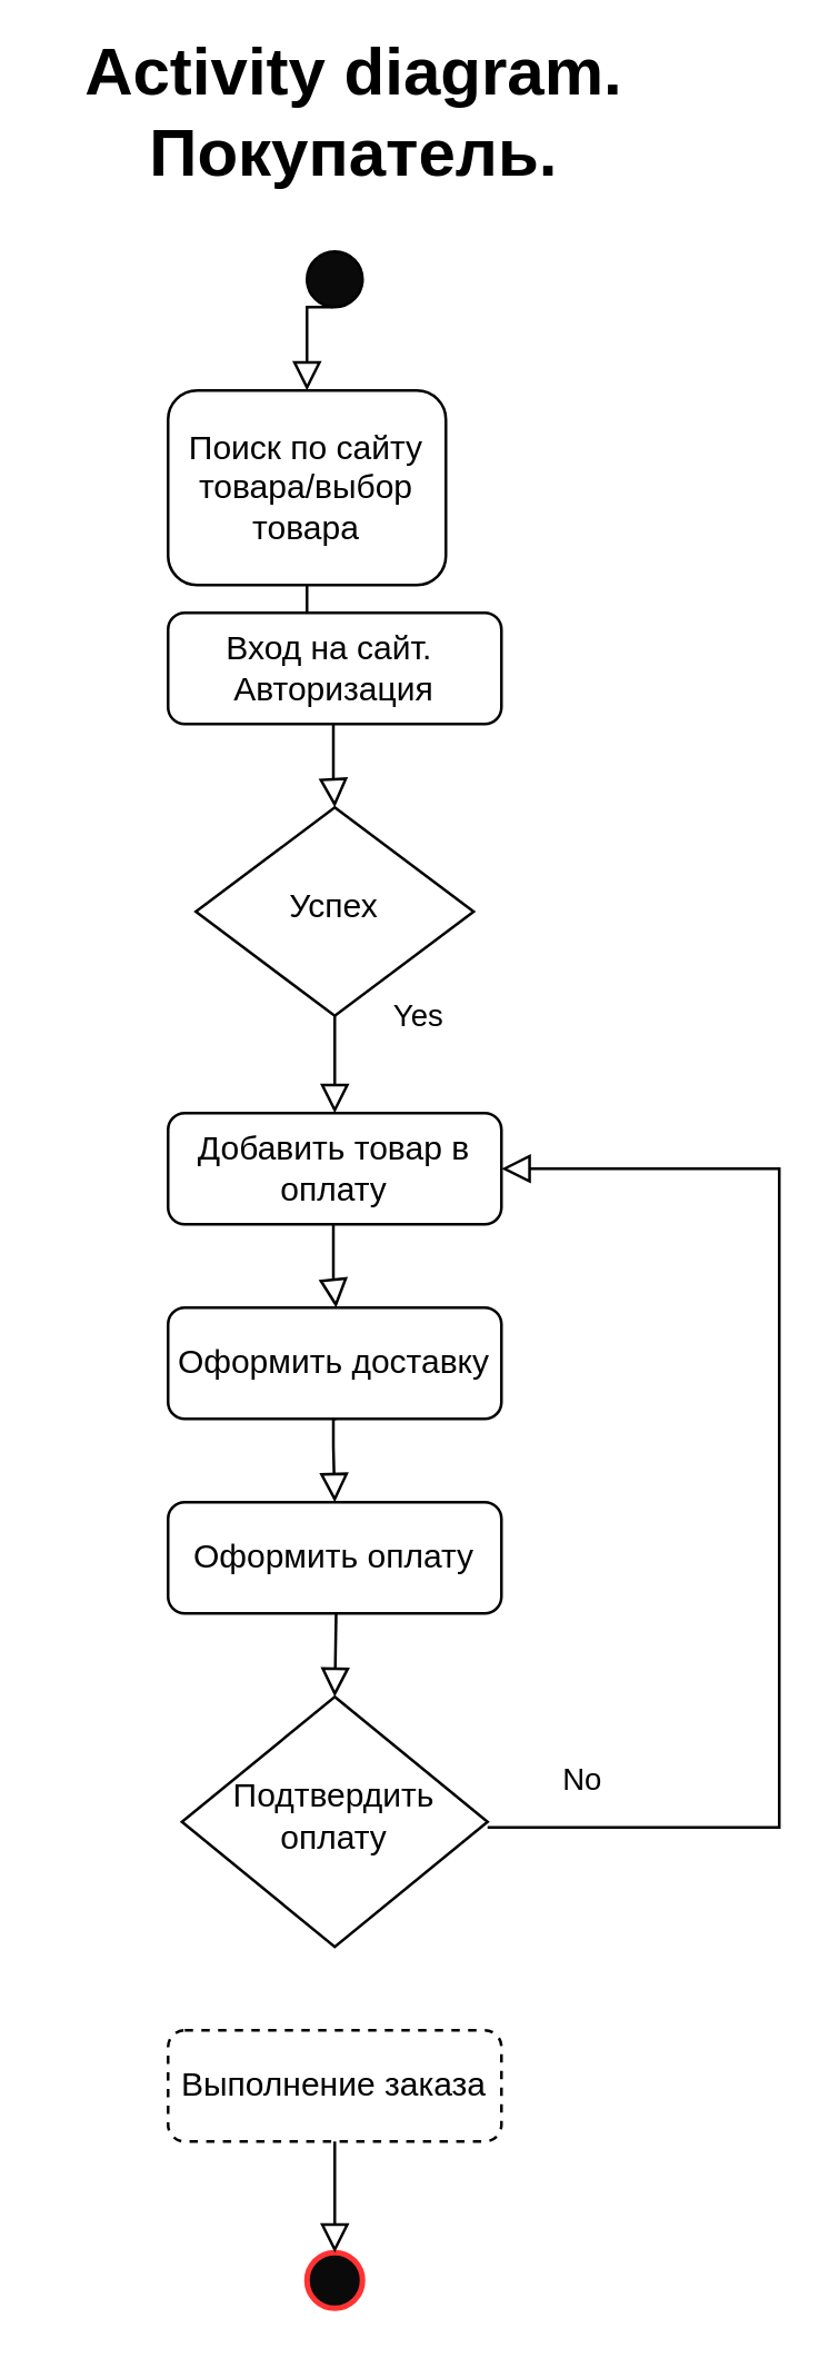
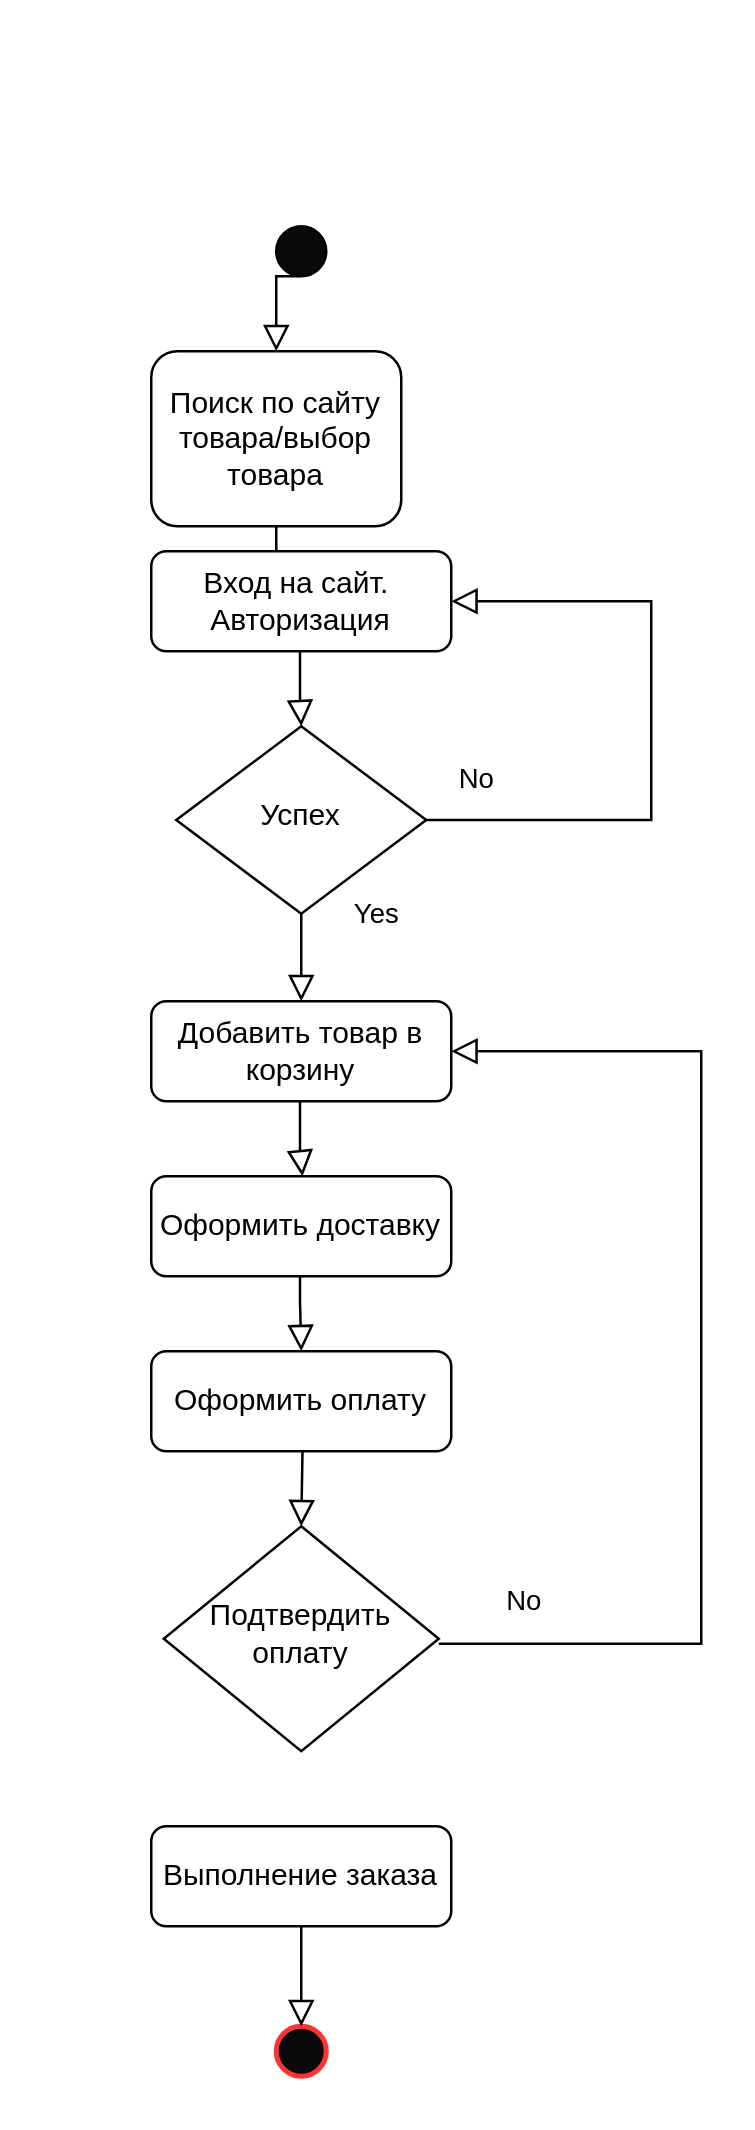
  <mxCell id="0" />
  <mxCell id="1" parent="0" />
  <mxCell id="2" value="" style="rounded=0;html=1;jettySize=auto;orthogonalLoop=1;fontSize=11;endArrow=block;endFill=0;endSize=8;strokeWidth=1;shadow=0;labelBackgroundColor=none;edgeStyle=orthogonalEdgeStyle;" parent="1" source="3" edge="1"><mxGeometry relative="1" as="geometry"><mxPoint x="120" y="220" as="targetPoint" /></mxGeometry></mxCell>
  <mxCell id="3" value="Поиск по сайту товара/выбор товара" style="rounded=1;whiteSpace=wrap;html=1;fontSize=12;glass=0;strokeWidth=1;shadow=0;" parent="1" vertex="1"><mxGeometry x="60" y="140" width="100" height="70" as="geometry" /></mxCell>
  <mxCell id="4" value="Yes" style="rounded=0;html=1;jettySize=auto;orthogonalLoop=1;fontSize=11;endArrow=block;endFill=0;endSize=8;strokeWidth=1;shadow=0;labelBackgroundColor=none;edgeStyle=orthogonalEdgeStyle;" parent="1" source="6" edge="1"><mxGeometry x="-1" y="30" relative="1" as="geometry"><mxPoint as="offset" /><mxPoint x="120" y="400" as="targetPoint" /></mxGeometry></mxCell>
+ <mxCell id="5" value="No" style="edgeStyle=orthogonalEdgeStyle;rounded=0;html=1;jettySize=auto;orthogonalLoop=1;fontSize=11;endArrow=block;endFill=0;endSize=8;strokeWidth=1;shadow=0;labelBackgroundColor=none;entryX=1;entryY=0.5;entryDx=0;entryDy=0;" parent="1" source="6" target="12" edge="1"><mxGeometry x="-0.845" y="18" relative="1" as="geometry"><mxPoint y="1" as="offset" /><mxPoint x="220" y="240" as="targetPoint" /><Array as="points"><mxPoint x="260" y="328" /><mxPoint x="260" y="240" /></Array></mxGeometry></mxCell>
  <mxCell id="6" value="Успех" style="rhombus;whiteSpace=wrap;html=1;shadow=0;fontFamily=Helvetica;fontSize=12;align=center;strokeWidth=1;spacing=6;spacingTop=-4;" parent="1" vertex="1"><mxGeometry x="70" y="290" width="100" height="75" as="geometry" /></mxCell>
  <mxCell id="7" value="Подтвердить&lt;br&gt;оплату" style="rhombus;whiteSpace=wrap;html=1;shadow=0;fontFamily=Helvetica;fontSize=12;align=center;strokeWidth=1;spacing=6;spacingTop=-4;" parent="1" vertex="1"><mxGeometry x="65" y="610" width="110" height="90" as="geometry" /></mxCell>
- <mxCell id="8" value="Выполнение заказа" style="rounded=1;whiteSpace=wrap;html=1;fontSize=12;glass=0;strokeWidth=1;shadow=0;dashed=1;" parent="1" vertex="1"><mxGeometry x="60" y="730" width="120" height="40" as="geometry" /></mxCell>
- <mxCell id="9" value="&lt;font style=&quot;font-size: 24px&quot;&gt;&lt;b&gt;Activity diagram.&amp;nbsp;&lt;br&gt;Покупатель.&amp;nbsp;&lt;/b&gt;&lt;/font&gt;" style="text;html=1;align=center;verticalAlign=middle;resizable=0;points=[];autosize=1;" vertex="1" parent="1"><mxGeometry x="20" y="20" width="220" height="40" as="geometry" /></mxCell>
+ <mxCell id="8" value="Выполнение заказа" style="rounded=1;whiteSpace=wrap;html=1;fontSize=12;glass=0;strokeWidth=1;shadow=0;" parent="1" vertex="1"><mxGeometry x="60" y="730" width="120" height="40" as="geometry" /></mxCell>
  <mxCell id="10" value="" style="ellipse;whiteSpace=wrap;html=1;aspect=fixed;fillColor=#0A0A0A;" vertex="1" parent="1"><mxGeometry x="110" y="90" width="20" height="20" as="geometry" /></mxCell>
  <mxCell id="11" value="" style="rounded=0;html=1;jettySize=auto;orthogonalLoop=1;fontSize=11;endArrow=block;endFill=0;endSize=8;strokeWidth=1;shadow=0;labelBackgroundColor=none;edgeStyle=orthogonalEdgeStyle;entryX=0.5;entryY=0;entryDx=0;entryDy=0;" edge="1" parent="1" target="3"><mxGeometry relative="1" as="geometry"><mxPoint x="119.5" y="110" as="sourcePoint" /><mxPoint x="120" y="140" as="targetPoint" /><Array as="points" /></mxGeometry></mxCell>
  <mxCell id="12" value="Вход на сайт.&amp;nbsp;&lt;br&gt;Авторизация" style="rounded=1;whiteSpace=wrap;html=1;fontSize=12;glass=0;strokeWidth=1;shadow=0;" vertex="1" parent="1"><mxGeometry x="60" y="220" width="120" height="40" as="geometry" /></mxCell>
  <mxCell id="13" value="" style="rounded=0;html=1;jettySize=auto;orthogonalLoop=1;fontSize=11;endArrow=block;endFill=0;endSize=8;strokeWidth=1;shadow=0;labelBackgroundColor=none;edgeStyle=orthogonalEdgeStyle;" edge="1" parent="1"><mxGeometry relative="1" as="geometry"><mxPoint x="119.5" y="260" as="sourcePoint" /><mxPoint x="120" y="290" as="targetPoint" /><Array as="points"><mxPoint x="119.5" y="280" /><mxPoint x="119.5" y="280" /></Array></mxGeometry></mxCell>
- <mxCell id="14" value="Добавить товар в оплату" style="rounded=1;whiteSpace=wrap;html=1;fontSize=12;glass=0;strokeWidth=1;shadow=0;" vertex="1" parent="1"><mxGeometry x="60" y="400" width="120" height="40" as="geometry" /></mxCell>
+ <mxCell id="14" value="Добавить товар в корзину" style="rounded=1;whiteSpace=wrap;html=1;fontSize=12;glass=0;strokeWidth=1;shadow=0;" vertex="1" parent="1"><mxGeometry x="60" y="400" width="120" height="40" as="geometry" /></mxCell>
  <mxCell id="15" value="Оформить доставку" style="rounded=1;whiteSpace=wrap;html=1;fontSize=12;glass=0;strokeWidth=1;shadow=0;" vertex="1" parent="1"><mxGeometry x="60" y="470" width="120" height="40" as="geometry" /></mxCell>
  <mxCell id="16" value="" style="rounded=0;html=1;jettySize=auto;orthogonalLoop=1;fontSize=11;endArrow=block;endFill=0;endSize=8;strokeWidth=1;shadow=0;labelBackgroundColor=none;edgeStyle=orthogonalEdgeStyle;" edge="1" parent="1"><mxGeometry relative="1" as="geometry"><mxPoint x="119.5" y="440" as="sourcePoint" /><mxPoint x="120.5" y="470" as="targetPoint" /><Array as="points"><mxPoint x="119.5" y="460" /><mxPoint x="119.5" y="460" /></Array></mxGeometry></mxCell>
  <mxCell id="17" value="Оформить оплату" style="rounded=1;whiteSpace=wrap;html=1;fontSize=12;glass=0;strokeWidth=1;shadow=0;" vertex="1" parent="1"><mxGeometry x="60" y="540" width="120" height="40" as="geometry" /></mxCell>
  <mxCell id="18" value="" style="rounded=0;html=1;jettySize=auto;orthogonalLoop=1;fontSize=11;endArrow=block;endFill=0;endSize=8;strokeWidth=1;shadow=0;labelBackgroundColor=none;edgeStyle=orthogonalEdgeStyle;" edge="1" parent="1"><mxGeometry relative="1" as="geometry"><mxPoint x="120.5" y="510" as="sourcePoint" /><mxPoint x="120" y="540" as="targetPoint" /><Array as="points"><mxPoint x="119.5" y="520" /><mxPoint x="119.5" y="520" /></Array></mxGeometry></mxCell>
  <mxCell id="19" value="" style="rounded=0;html=1;jettySize=auto;orthogonalLoop=1;fontSize=11;endArrow=block;endFill=0;endSize=8;strokeWidth=1;shadow=0;labelBackgroundColor=none;edgeStyle=orthogonalEdgeStyle;entryX=0.5;entryY=0;entryDx=0;entryDy=0;" edge="1" parent="1" target="7"><mxGeometry relative="1" as="geometry"><mxPoint x="120.5" y="580" as="sourcePoint" /><mxPoint x="120" y="600" as="targetPoint" /><Array as="points"><mxPoint x="120" y="580" /></Array></mxGeometry></mxCell>
  <mxCell id="20" value="No" style="edgeStyle=orthogonalEdgeStyle;rounded=0;html=1;jettySize=auto;orthogonalLoop=1;fontSize=11;endArrow=block;endFill=0;endSize=8;strokeWidth=1;shadow=0;labelBackgroundColor=none;entryX=1;entryY=0.5;entryDx=0;entryDy=0;" edge="1" parent="1" target="14"><mxGeometry x="-0.845" y="18" relative="1" as="geometry"><mxPoint y="1" as="offset" /><mxPoint x="175" y="657" as="sourcePoint" /><mxPoint x="265" y="420" as="targetPoint" /><Array as="points"><mxPoint x="280" y="657" /><mxPoint x="280" y="420" /></Array></mxGeometry></mxCell>
  <mxCell id="21" value="" style="ellipse;whiteSpace=wrap;html=1;aspect=fixed;fillColor=#0A0A0A;strokeColor=#FF3333;strokeWidth=2;perimeterSpacing=3;sketch=0;shadow=0;" vertex="1" parent="1"><mxGeometry x="110" y="810" width="20" height="20" as="geometry" /></mxCell>
  <mxCell id="22" value="" style="rounded=0;html=1;jettySize=auto;orthogonalLoop=1;fontSize=11;endArrow=block;endFill=0;endSize=8;strokeWidth=1;shadow=0;labelBackgroundColor=none;edgeStyle=orthogonalEdgeStyle;exitX=0.5;exitY=1;exitDx=0;exitDy=0;" edge="1" parent="1" source="8"><mxGeometry relative="1" as="geometry"><mxPoint x="120" y="800" as="sourcePoint" /><mxPoint x="120" y="810" as="targetPoint" /><Array as="points"><mxPoint x="120" y="800" /></Array></mxGeometry></mxCell>
